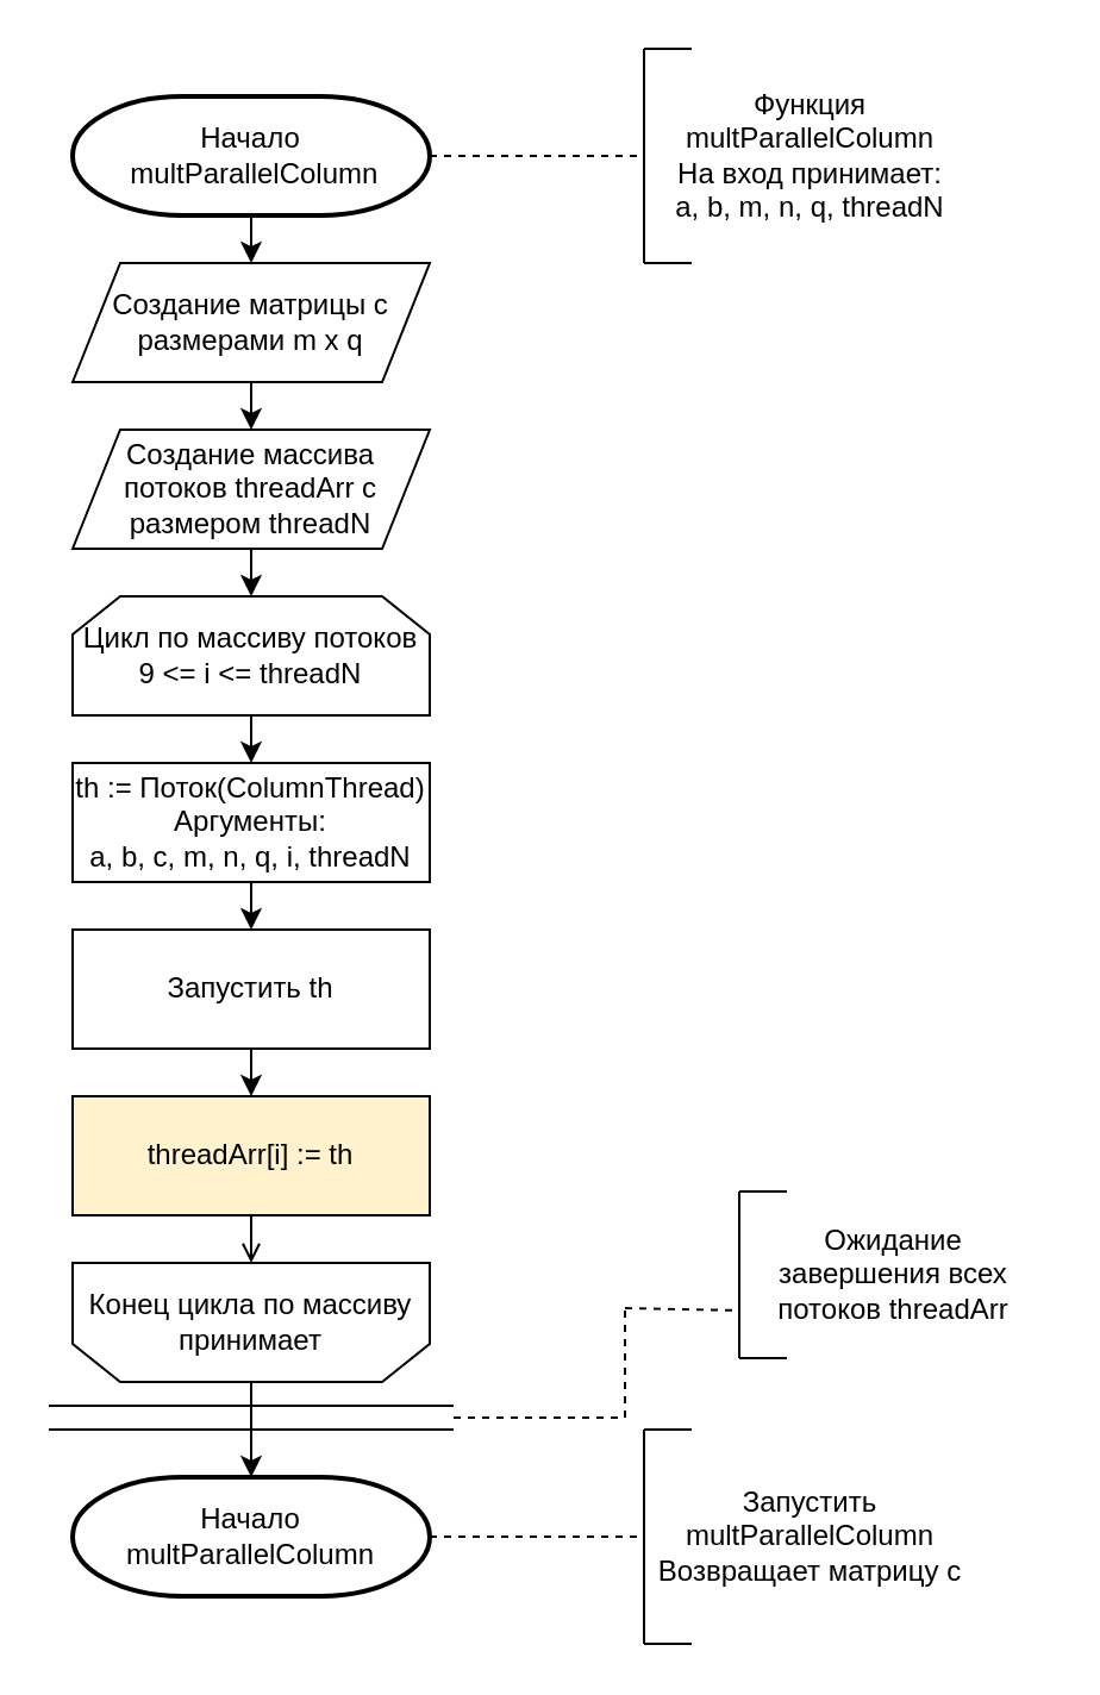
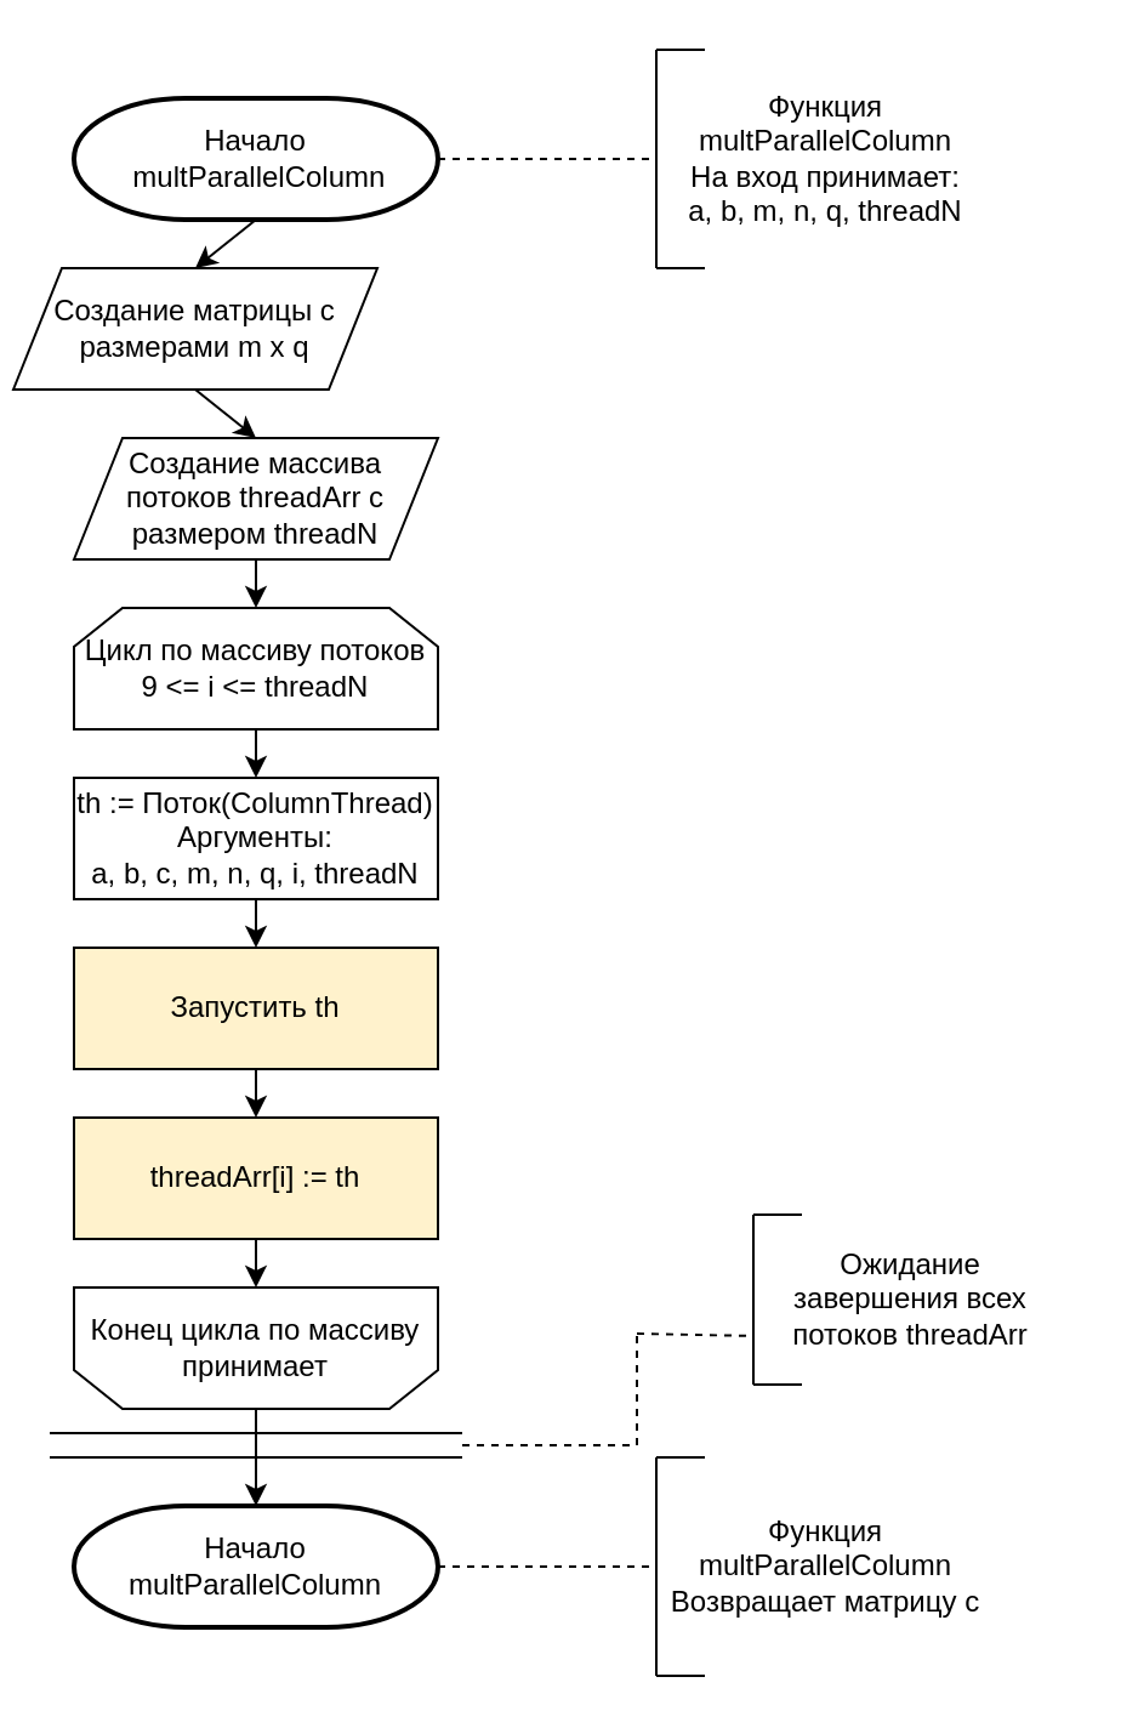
  <mxCell id="0" />
  <mxCell id="1" parent="0" />
  <mxCell id="2" value="Начало&lt;br&gt;&amp;nbsp;multParallelColumn" style="strokeWidth=2;html=1;shape=mxgraph.flowchart.terminator;whiteSpace=wrap;" vertex="1" parent="1"><mxGeometry x="30" y="40" width="150" height="50" as="geometry" /></mxCell>
  <mxCell id="3" value="" style="endArrow=none;dashed=1;html=1;exitX=1;exitY=0.5;exitDx=0;exitDy=0;exitPerimeter=0;" edge="1" parent="1"><mxGeometry width="50" height="50" relative="1" as="geometry"><mxPoint x="180" y="65" as="sourcePoint" /><mxPoint x="270" y="65" as="targetPoint" /></mxGeometry></mxCell>
  <mxCell id="4" value="" style="endArrow=none;html=1;" edge="1" parent="1"><mxGeometry width="50" height="50" relative="1" as="geometry"><mxPoint x="270" y="110" as="sourcePoint" /><mxPoint x="270" y="20" as="targetPoint" /></mxGeometry></mxCell>
  <mxCell id="5" value="" style="endArrow=none;html=1;" edge="1" parent="1"><mxGeometry width="50" height="50" relative="1" as="geometry"><mxPoint x="270" y="20" as="sourcePoint" /><mxPoint x="290" y="20" as="targetPoint" /></mxGeometry></mxCell>
  <mxCell id="6" value="" style="endArrow=none;html=1;" edge="1" parent="1"><mxGeometry width="50" height="50" relative="1" as="geometry"><mxPoint x="270" y="110" as="sourcePoint" /><mxPoint x="290" y="110" as="targetPoint" /></mxGeometry></mxCell>
  <mxCell id="7" value="Функция multParallelColumn&lt;br&gt;На вход принимает:&lt;br&gt;a, b, m, n, q, threadN" style="text;html=1;strokeColor=none;fillColor=none;align=center;verticalAlign=middle;whiteSpace=wrap;rounded=0;" vertex="1" parent="1"><mxGeometry x="270" y="20" width="140" height="90" as="geometry" /></mxCell>
- <mxCell id="8" value="Создание матрицы с размерами m x q" style="shape=parallelogram;perimeter=parallelogramPerimeter;whiteSpace=wrap;html=1;fixedSize=1;fillColor=#ffffff;" vertex="1" parent="1"><mxGeometry x="30" y="110" width="150" height="50" as="geometry" /></mxCell>
+ <mxCell id="8" value="Создание матрицы с размерами m x q" style="shape=parallelogram;perimeter=parallelogramPerimeter;whiteSpace=wrap;html=1;fixedSize=1;fillColor=#ffffff;" vertex="1" parent="1"><mxGeometry x="5" y="110" width="150" height="50" as="geometry" /></mxCell>
  <mxCell id="9" value="Создание массива потоков threadArr с размером threadN" style="shape=parallelogram;perimeter=parallelogramPerimeter;whiteSpace=wrap;html=1;fixedSize=1;fillColor=#ffffff;" vertex="1" parent="1"><mxGeometry x="30" y="180" width="150" height="50" as="geometry" /></mxCell>
  <mxCell id="10" value="Цикл по массиву потоков&lt;br&gt;9 &amp;lt;= i &amp;lt;= threadN" style="shape=loopLimit;whiteSpace=wrap;html=1;fillColor=#ffffff;" vertex="1" parent="1"><mxGeometry x="30" y="250" width="150" height="50" as="geometry" /></mxCell>
  <mxCell id="11" value="th := Поток(ColumnThread)&lt;br&gt;Аргументы:&lt;br&gt;a, b, c, m, n, q, i, threadN" style="rounded=0;whiteSpace=wrap;html=1;fillColor=#ffffff;" vertex="1" parent="1"><mxGeometry x="30" y="320" width="150" height="50" as="geometry" /></mxCell>
- <mxCell id="12" value="Запустить th" style="rounded=0;whiteSpace=wrap;html=1;fillColor=#ffffff;" vertex="1" parent="1"><mxGeometry x="30" y="390" width="150" height="50" as="geometry" /></mxCell>
+ <mxCell id="12" value="Запустить th" style="rounded=0;whiteSpace=wrap;html=1;fillColor=#fff2cc;" vertex="1" parent="1"><mxGeometry x="30" y="390" width="150" height="50" as="geometry" /></mxCell>
  <mxCell id="13" value="" style="endArrow=classic;html=1;exitX=0.5;exitY=1;exitDx=0;exitDy=0;exitPerimeter=0;entryX=0.5;entryY=0;entryDx=0;entryDy=0;" edge="1" parent="1" source="2" target="8"><mxGeometry width="50" height="50" relative="1" as="geometry"><mxPoint x="300" y="380" as="sourcePoint" /><mxPoint x="350" y="330" as="targetPoint" /></mxGeometry></mxCell>
  <mxCell id="14" value="" style="endArrow=classic;html=1;exitX=0.5;exitY=1;exitDx=0;exitDy=0;entryX=0.5;entryY=0;entryDx=0;entryDy=0;" edge="1" parent="1" source="8" target="9"><mxGeometry width="50" height="50" relative="1" as="geometry"><mxPoint x="380" y="330" as="sourcePoint" /><mxPoint x="430" y="280" as="targetPoint" /></mxGeometry></mxCell>
  <mxCell id="15" value="" style="endArrow=classic;html=1;exitX=0.5;exitY=1;exitDx=0;exitDy=0;entryX=0.5;entryY=0;entryDx=0;entryDy=0;" edge="1" parent="1" source="9" target="10"><mxGeometry width="50" height="50" relative="1" as="geometry"><mxPoint x="340" y="400" as="sourcePoint" /><mxPoint x="130" y="240" as="targetPoint" /></mxGeometry></mxCell>
  <mxCell id="16" value="" style="endArrow=classic;html=1;exitX=0.5;exitY=1;exitDx=0;exitDy=0;entryX=0.5;entryY=0;entryDx=0;entryDy=0;" edge="1" parent="1" source="10" target="11"><mxGeometry width="50" height="50" relative="1" as="geometry"><mxPoint x="400" y="380" as="sourcePoint" /><mxPoint x="450" y="330" as="targetPoint" /></mxGeometry></mxCell>
  <mxCell id="17" value="" style="endArrow=classic;html=1;exitX=0.5;exitY=1;exitDx=0;exitDy=0;entryX=0.5;entryY=0;entryDx=0;entryDy=0;" edge="1" parent="1" source="11" target="12"><mxGeometry width="50" height="50" relative="1" as="geometry"><mxPoint x="270" y="480" as="sourcePoint" /><mxPoint x="320" y="430" as="targetPoint" /></mxGeometry></mxCell>
  <mxCell id="18" value="threadArr[i] := th" style="rounded=0;whiteSpace=wrap;html=1;fillColor=#fff2cc;" vertex="1" parent="1"><mxGeometry x="30" y="460" width="150" height="50" as="geometry" /></mxCell>
  <mxCell id="19" value="" style="shape=loopLimit;whiteSpace=wrap;html=1;fillColor=#ffffff;rotation=-180;" vertex="1" parent="1"><mxGeometry x="30" y="530" width="150" height="50" as="geometry" /></mxCell>
  <mxCell id="20" value="Конец цикла по массиву принимает" style="text;html=1;strokeColor=none;fillColor=none;align=center;verticalAlign=middle;whiteSpace=wrap;rounded=0;" vertex="1" parent="1"><mxGeometry x="30" y="530" width="150" height="50" as="geometry" /></mxCell>
  <mxCell id="21" value="Начало multParallelColumn" style="strokeWidth=2;html=1;shape=mxgraph.flowchart.terminator;whiteSpace=wrap;" vertex="1" parent="1"><mxGeometry x="30" y="620" width="150" height="50" as="geometry" /></mxCell>
  <mxCell id="22" value="" style="endArrow=classic;html=1;exitX=0.5;exitY=1;exitDx=0;exitDy=0;entryX=0.5;entryY=0;entryDx=0;entryDy=0;" edge="1" parent="1" source="12" target="18"><mxGeometry width="50" height="50" relative="1" as="geometry"><mxPoint x="260" y="680" as="sourcePoint" /><mxPoint x="310" y="630" as="targetPoint" /></mxGeometry></mxCell>
- <mxCell id="23" value="" style="endArrow=open;html=1;exitX=0.5;exitY=1;exitDx=0;exitDy=0;entryX=0.5;entryY=0;entryDx=0;entryDy=0;" edge="1" parent="1" source="18" target="20"><mxGeometry width="50" height="50" relative="1" as="geometry"><mxPoint x="290" y="750" as="sourcePoint" /><mxPoint x="340" y="700" as="targetPoint" /></mxGeometry></mxCell>
+ <mxCell id="23" value="" style="endArrow=classic;html=1;exitX=0.5;exitY=1;exitDx=0;exitDy=0;entryX=0.5;entryY=0;entryDx=0;entryDy=0;" edge="1" parent="1" source="18" target="20"><mxGeometry width="50" height="50" relative="1" as="geometry"><mxPoint x="290" y="750" as="sourcePoint" /><mxPoint x="340" y="700" as="targetPoint" /></mxGeometry></mxCell>
  <mxCell id="24" value="" style="endArrow=classic;html=1;exitX=0.5;exitY=1;exitDx=0;exitDy=0;entryX=0.5;entryY=0;entryDx=0;entryDy=0;entryPerimeter=0;" edge="1" parent="1" source="20" target="21"><mxGeometry width="50" height="50" relative="1" as="geometry"><mxPoint x="240" y="800" as="sourcePoint" /><mxPoint x="290" y="750" as="targetPoint" /></mxGeometry></mxCell>
  <mxCell id="25" value="" style="endArrow=none;html=1;" edge="1" parent="1"><mxGeometry width="50" height="50" relative="1" as="geometry"><mxPoint x="20" y="590" as="sourcePoint" /><mxPoint x="190" y="590" as="targetPoint" /></mxGeometry></mxCell>
  <mxCell id="26" value="" style="endArrow=none;html=1;" edge="1" parent="1"><mxGeometry width="50" height="50" relative="1" as="geometry"><mxPoint x="20" y="600" as="sourcePoint" /><mxPoint x="190" y="600" as="targetPoint" /></mxGeometry></mxCell>
  <mxCell id="27" value="" style="endArrow=none;dashed=1;html=1;exitX=1;exitY=0.5;exitDx=0;exitDy=0;exitPerimeter=0;" edge="1" parent="1"><mxGeometry width="50" height="50" relative="1" as="geometry"><mxPoint x="190" y="595" as="sourcePoint" /><mxPoint x="260" y="595" as="targetPoint" /></mxGeometry></mxCell>
  <mxCell id="28" value="" style="endArrow=none;dashed=1;html=1;" edge="1" parent="1"><mxGeometry width="50" height="50" relative="1" as="geometry"><mxPoint x="262" y="550" as="sourcePoint" /><mxPoint x="262" y="596" as="targetPoint" /></mxGeometry></mxCell>
  <mxCell id="29" value="" style="endArrow=none;dashed=1;html=1;" edge="1" parent="1"><mxGeometry width="50" height="50" relative="1" as="geometry"><mxPoint x="262" y="549" as="sourcePoint" /><mxPoint x="310" y="550" as="targetPoint" /></mxGeometry></mxCell>
  <mxCell id="30" value="" style="endArrow=none;html=1;" edge="1" parent="1"><mxGeometry width="50" height="50" relative="1" as="geometry"><mxPoint x="310" y="570" as="sourcePoint" /><mxPoint x="310" y="500" as="targetPoint" /></mxGeometry></mxCell>
  <mxCell id="31" value="" style="endArrow=none;html=1;" edge="1" parent="1"><mxGeometry width="50" height="50" relative="1" as="geometry"><mxPoint x="310" y="500" as="sourcePoint" /><mxPoint x="330" y="500" as="targetPoint" /></mxGeometry></mxCell>
  <mxCell id="32" value="" style="endArrow=none;html=1;" edge="1" parent="1"><mxGeometry width="50" height="50" relative="1" as="geometry"><mxPoint x="310" y="570" as="sourcePoint" /><mxPoint x="330" y="570" as="targetPoint" /></mxGeometry></mxCell>
  <mxCell id="33" value="Ожидание завершения всех потоков threadArr" style="text;html=1;strokeColor=none;fillColor=none;align=center;verticalAlign=middle;whiteSpace=wrap;rounded=0;" vertex="1" parent="1"><mxGeometry x="310" y="500" width="130" height="70" as="geometry" /></mxCell>
  <mxCell id="34" value="" style="endArrow=none;dashed=1;html=1;exitX=1;exitY=0.5;exitDx=0;exitDy=0;exitPerimeter=0;" edge="1" parent="1" source="21"><mxGeometry width="50" height="50" relative="1" as="geometry"><mxPoint x="260" y="710" as="sourcePoint" /><mxPoint x="270" y="645" as="targetPoint" /></mxGeometry></mxCell>
  <mxCell id="35" value="" style="endArrow=none;html=1;" edge="1" parent="1"><mxGeometry width="50" height="50" relative="1" as="geometry"><mxPoint x="270" y="680" as="sourcePoint" /><mxPoint x="270" y="620" as="targetPoint" /></mxGeometry></mxCell>
  <mxCell id="36" value="" style="endArrow=none;dashed=1;html=1;exitX=1;exitY=0.5;exitDx=0;exitDy=0;exitPerimeter=0;" edge="1" parent="1"><mxGeometry width="50" height="50" relative="1" as="geometry"><mxPoint x="180" y="645" as="sourcePoint" /><mxPoint x="270" y="645" as="targetPoint" /></mxGeometry></mxCell>
  <mxCell id="37" value="" style="endArrow=none;html=1;" edge="1" parent="1"><mxGeometry width="50" height="50" relative="1" as="geometry"><mxPoint x="270" y="690" as="sourcePoint" /><mxPoint x="270" y="600" as="targetPoint" /></mxGeometry></mxCell>
  <mxCell id="38" value="" style="endArrow=none;html=1;" edge="1" parent="1"><mxGeometry width="50" height="50" relative="1" as="geometry"><mxPoint x="270" y="600" as="sourcePoint" /><mxPoint x="290" y="600" as="targetPoint" /></mxGeometry></mxCell>
  <mxCell id="39" value="" style="endArrow=none;html=1;" edge="1" parent="1"><mxGeometry width="50" height="50" relative="1" as="geometry"><mxPoint x="270" y="690" as="sourcePoint" /><mxPoint x="290" y="690" as="targetPoint" /></mxGeometry></mxCell>
- <mxCell id="40" value="Запустить multParallelColumn&lt;br&gt;Возвращает матрицу c" style="text;html=1;strokeColor=none;fillColor=none;align=center;verticalAlign=middle;whiteSpace=wrap;rounded=0;" vertex="1" parent="1"><mxGeometry x="270" y="600" width="140" height="90" as="geometry" /></mxCell>
+ <mxCell id="40" value="Функция multParallelColumn&lt;br&gt;Возвращает матрицу c" style="text;html=1;strokeColor=none;fillColor=none;align=center;verticalAlign=middle;whiteSpace=wrap;rounded=0;" vertex="1" parent="1"><mxGeometry x="270" y="600" width="140" height="90" as="geometry" /></mxCell>
